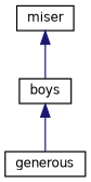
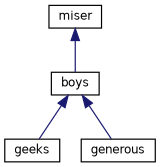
  digraph {
    rankdir=TB
    node [color=black fillcolor=white fontname=Helvetica fontsize=10 shape=record style=filled]
    edge [color=midnightblue dir=back fontname=Helvetica fontsize=10 labelfontname=Helvetica labelfontsize=10 style=solid]
    n1 [height=0.2 label=boys width=0.4]
+   n2 [height=0.2 label=geeks width=0.4]
    n3 [height=0.2 label=generous width=0.4]
    n4 [height=0.2 label=miser width=0.4]
+   n1 -> n2
    n1 -> n3
    n4 -> n1
  }
